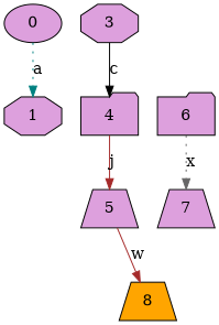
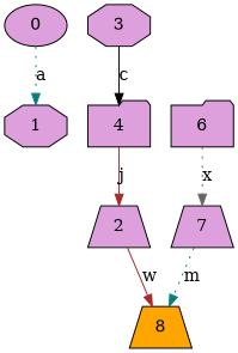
  digraph {
    node [fillcolor=plum shape=trapezium style=filled]
    edge [color=teal style=dotted]
    0 [shape=ellipse]
    1 [shape=octagon]
    3 [shape=octagon]
    4 [shape=folder]
-   5
+   5 [label=2]
    8 [fillcolor=orange]
    6 [shape=folder]
    7
    0 -> 1 [label=a]
    3 -> 4 [color=black label=c style=solid]
    4 -> 5 [color=brown label=j style=solid]
    5 -> 8 [color=brown label=w style=solid]
    6 -> 7 [color=gray40 label=x]
+   7 -> 8 [label=m]
  }
